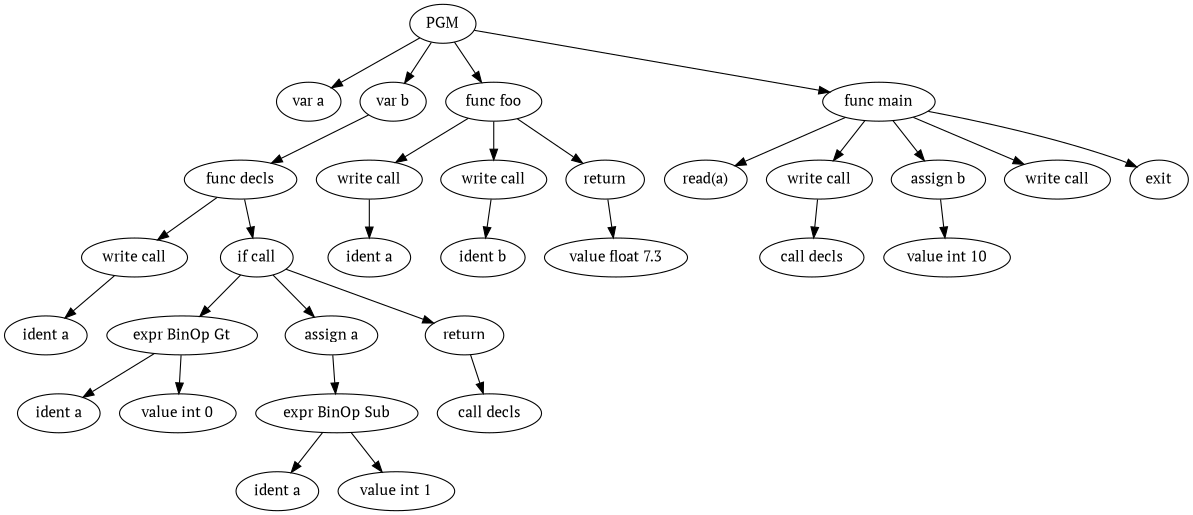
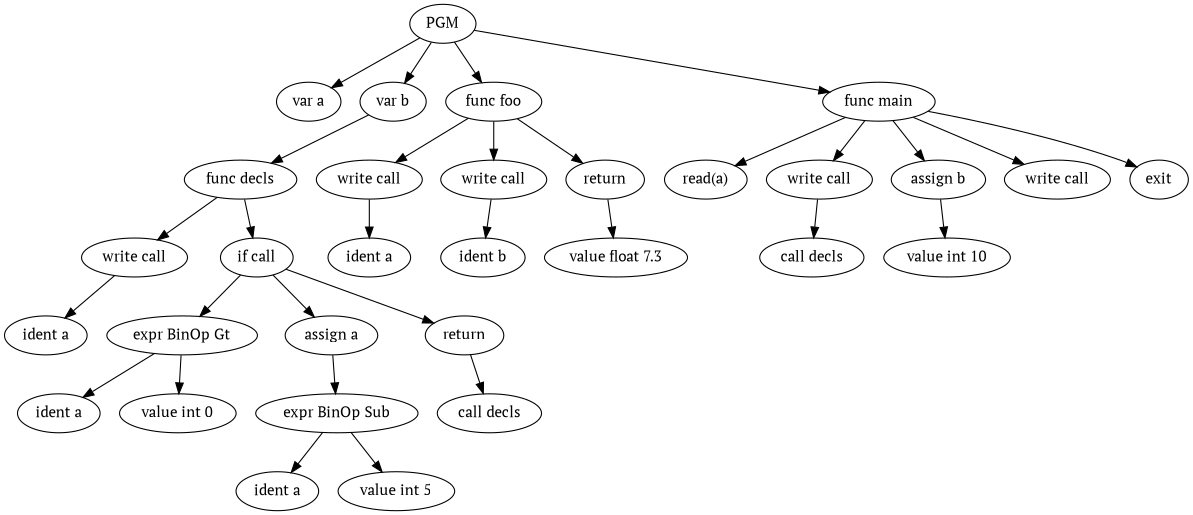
  digraph {
    fontname="PT Serif"
    node [fontname="PT Serif" shape=ellipse]
    edge [fontname="PT Serif"]
    n1 [label=PGM]
    n2 [label="var a"]
    n3 [label="var b"]
    n4 [label="func foo"]
    n5 [label="func main"]
    n6 [label="func decls"]
    n7 [label="write call"]
    n8 [label="if call"]
    n9 [label="write call"]
    n10 [label="write call"]
    n11 [label=return]
    n12 [label="read(a)"]
    n13 [label="write call"]
    n14 [label="assign b"]
    n15 [label="write call"]
    n16 [label=exit]
    n17 [label="ident a"]
    n18 [label="expr BinOp Gt"]
    n19 [label="assign a"]
    n20 [label=return]
    n21 [label="ident a"]
    n22 [label="value int 0"]
    n23 [label="expr BinOp Sub"]
    n24 [label="call decls"]
    n25 [label="ident a"]
-   n26 [label="value int 1"]
+   n26 [label="value int 5"]
    n27 [label="ident a"]
    n28 [label="ident b"]
    n29 [label="value float 7.3"]
    n30 [label="call decls"]
    n31 [label="value int 10"]
    n1 -> n2
    n1 -> n3
    n1 -> n4
    n1 -> n5
    n3 -> n6
    n4 -> n9
    n4 -> n10
    n4 -> n11
    n5 -> n12
    n5 -> n13
    n5 -> n14
    n5 -> n15
    n5 -> n16
    n6 -> n7
    n6 -> n8
    n7 -> n17
    n8 -> n18
    n8 -> n19
    n8 -> n20
    n9 -> n27
    n10 -> n28
    n11 -> n29
    n13 -> n30
    n14 -> n31
    n18 -> n21
    n18 -> n22
    n19 -> n23
    n20 -> n24
    n23 -> n25
    n23 -> n26
  }
